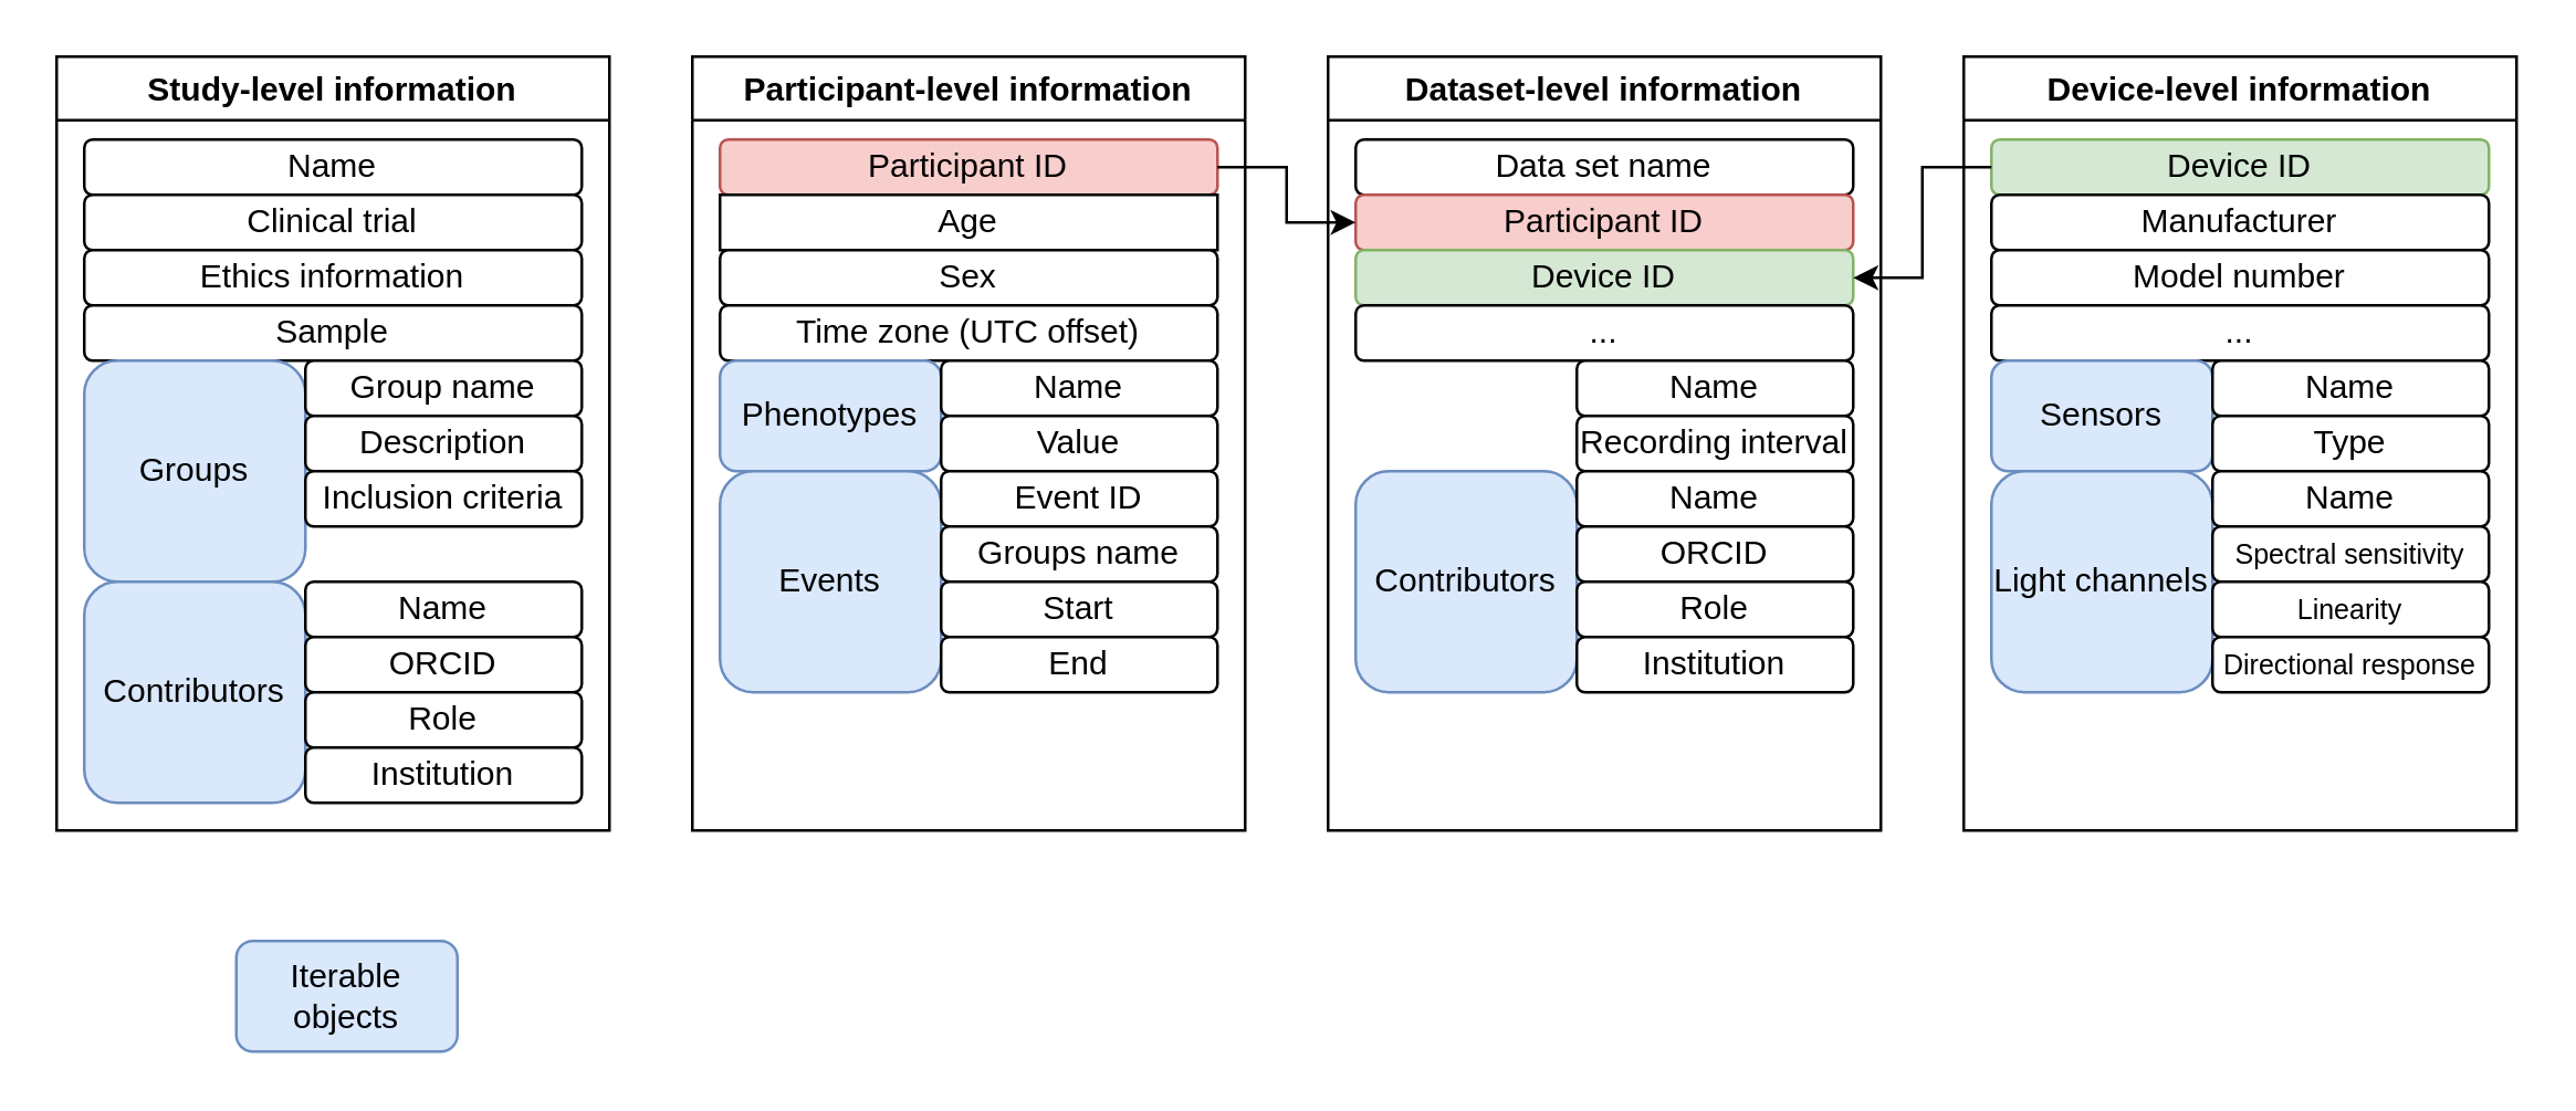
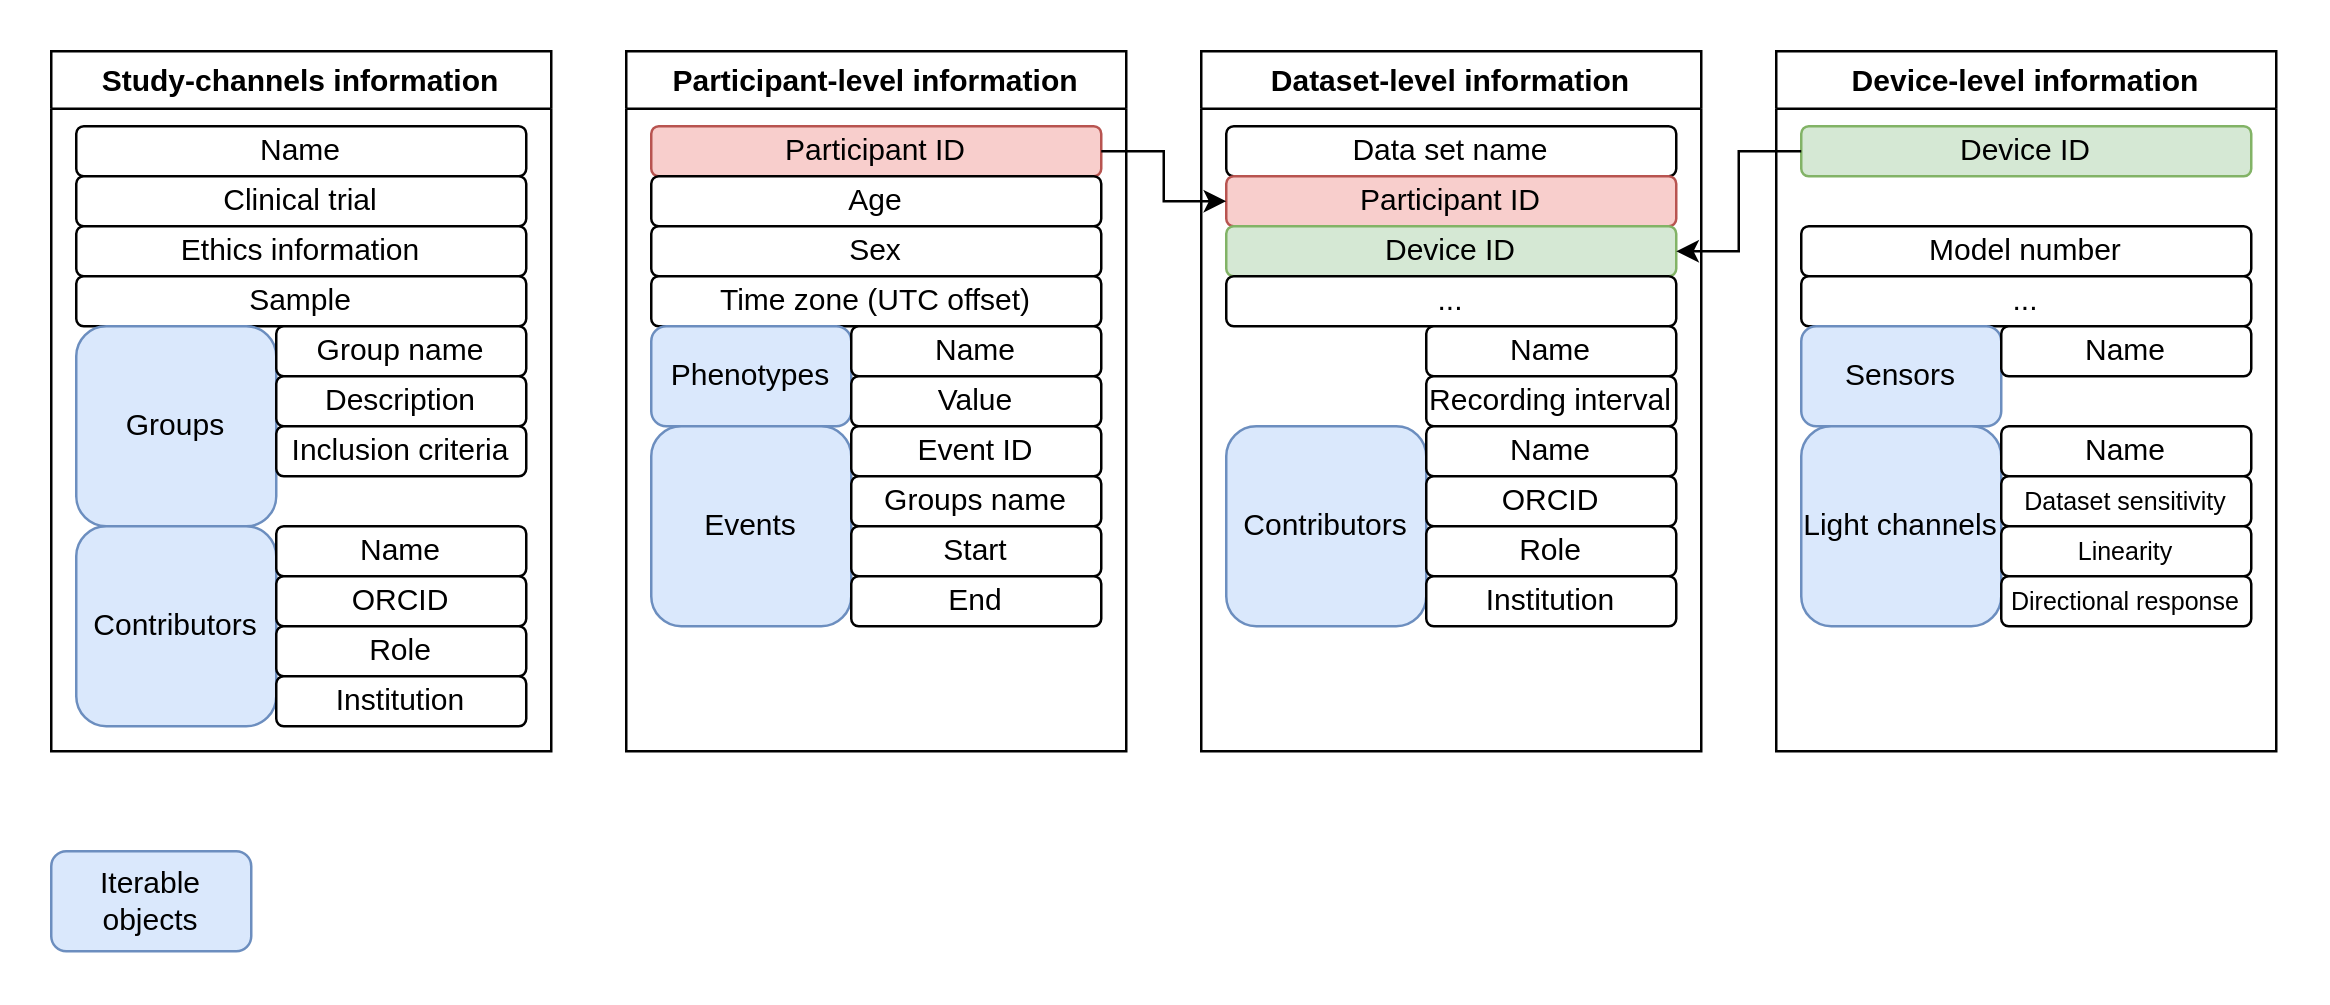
  <mxCell id="0" />
  <mxCell id="1" parent="0" />
- <mxCell id="2" value="Study-level information" style="swimlane;" vertex="1" parent="1"><mxGeometry x="20" y="20" width="200" height="280" as="geometry" /></mxCell>
+ <mxCell id="2" value="Study-channels information" style="swimlane;" vertex="1" parent="1"><mxGeometry x="20" y="20" width="200" height="280" as="geometry" /></mxCell>
  <mxCell id="3" value="Name" style="rounded=1;whiteSpace=wrap;html=1;" vertex="1" parent="2"><mxGeometry x="10" y="30" width="180" height="20" as="geometry" /></mxCell>
  <mxCell id="4" value="Clinical trial" style="rounded=1;whiteSpace=wrap;html=1;" vertex="1" parent="2"><mxGeometry x="10" y="50" width="180" height="20" as="geometry" /></mxCell>
  <mxCell id="5" value="Ethics information" style="rounded=1;whiteSpace=wrap;html=1;" vertex="1" parent="2"><mxGeometry x="10" y="70" width="180" height="20" as="geometry" /></mxCell>
  <mxCell id="6" value="Sample" style="rounded=1;whiteSpace=wrap;html=1;" vertex="1" parent="2"><mxGeometry x="10" y="90" width="180" height="20" as="geometry" /></mxCell>
  <mxCell id="7" value="Groups" style="rounded=1;whiteSpace=wrap;html=1;fillColor=#dae8fc;strokeColor=#6c8ebf;" vertex="1" parent="2"><mxGeometry x="10" y="110" width="80" height="80" as="geometry" /></mxCell>
  <mxCell id="8" value="Group name" style="rounded=1;whiteSpace=wrap;html=1;" vertex="1" parent="2"><mxGeometry x="90" y="110" width="100" height="20" as="geometry" /></mxCell>
  <mxCell id="9" value="Description" style="rounded=1;whiteSpace=wrap;html=1;" vertex="1" parent="2"><mxGeometry x="90" y="130" width="100" height="20" as="geometry" /></mxCell>
  <mxCell id="10" value="Inclusion criteria" style="rounded=1;whiteSpace=wrap;html=1;" vertex="1" parent="2"><mxGeometry x="90" y="150" width="100" height="20" as="geometry" /></mxCell>
  <mxCell id="11" value="Contributors" style="rounded=1;whiteSpace=wrap;html=1;fillColor=#dae8fc;strokeColor=#6c8ebf;" vertex="1" parent="2"><mxGeometry x="10" y="190" width="80" height="80" as="geometry" /></mxCell>
  <mxCell id="12" value="Name" style="rounded=1;whiteSpace=wrap;html=1;" vertex="1" parent="2"><mxGeometry x="90" y="190" width="100" height="20" as="geometry" /></mxCell>
  <mxCell id="13" value="ORCID" style="rounded=1;whiteSpace=wrap;html=1;" vertex="1" parent="2"><mxGeometry x="90" y="210" width="100" height="20" as="geometry" /></mxCell>
  <mxCell id="14" value="Role" style="rounded=1;whiteSpace=wrap;html=1;" vertex="1" parent="2"><mxGeometry x="90" y="230" width="100" height="20" as="geometry" /></mxCell>
  <mxCell id="15" value="Institution" style="rounded=1;whiteSpace=wrap;html=1;" vertex="1" parent="2"><mxGeometry x="90" y="250" width="100" height="20" as="geometry" /></mxCell>
- <mxCell id="16" value="Iterable objects" style="rounded=1;whiteSpace=wrap;html=1;fillColor=#dae8fc;strokeColor=#6c8ebf;" vertex="1" parent="1"><mxGeometry x="85" y="340" width="80" height="40" as="geometry" /></mxCell>
+ <mxCell id="16" value="Iterable objects" style="rounded=1;whiteSpace=wrap;html=1;fillColor=#dae8fc;strokeColor=#6c8ebf;" vertex="1" parent="1"><mxGeometry x="20" y="340" width="80" height="40" as="geometry" /></mxCell>
  <mxCell id="17" value="Participant-level information" style="swimlane;" vertex="1" parent="1"><mxGeometry x="250" y="20" width="200" height="280" as="geometry" /></mxCell>
  <mxCell id="18" value="Participant ID" style="rounded=1;whiteSpace=wrap;html=1;fillColor=#f8cecc;strokeColor=#b85450;" vertex="1" parent="17"><mxGeometry x="10" y="30" width="180" height="20" as="geometry" /></mxCell>
- <mxCell id="19" value="Age" style="whiteSpace=wrap;html=1;rounded=0;" vertex="1" parent="17"><mxGeometry x="10" y="50" width="180" height="20" as="geometry" /></mxCell>
+ <mxCell id="19" value="Age" style="rounded=1;whiteSpace=wrap;html=1;" vertex="1" parent="17"><mxGeometry x="10" y="50" width="180" height="20" as="geometry" /></mxCell>
  <mxCell id="20" value="Sex" style="rounded=1;whiteSpace=wrap;html=1;" vertex="1" parent="17"><mxGeometry x="10" y="70" width="180" height="20" as="geometry" /></mxCell>
  <mxCell id="21" value="Time zone (UTC offset)" style="rounded=1;whiteSpace=wrap;html=1;" vertex="1" parent="17"><mxGeometry x="10" y="90" width="180" height="20" as="geometry" /></mxCell>
  <mxCell id="22" value="Phenotypes" style="rounded=1;whiteSpace=wrap;html=1;fillColor=#dae8fc;strokeColor=#6c8ebf;" vertex="1" parent="17"><mxGeometry x="10" y="110" width="80" height="40" as="geometry" /></mxCell>
  <mxCell id="23" value="Name" style="rounded=1;whiteSpace=wrap;html=1;" vertex="1" parent="17"><mxGeometry x="90" y="110" width="100" height="20" as="geometry" /></mxCell>
  <mxCell id="24" value="Value" style="rounded=1;whiteSpace=wrap;html=1;" vertex="1" parent="17"><mxGeometry x="90" y="130" width="100" height="20" as="geometry" /></mxCell>
  <mxCell id="25" value="Events" style="rounded=1;whiteSpace=wrap;html=1;fillColor=#dae8fc;strokeColor=#6c8ebf;" vertex="1" parent="17"><mxGeometry x="10" y="150" width="80" height="80" as="geometry" /></mxCell>
  <mxCell id="26" value="Event ID" style="rounded=1;whiteSpace=wrap;html=1;" vertex="1" parent="17"><mxGeometry x="90" y="150" width="100" height="20" as="geometry" /></mxCell>
  <mxCell id="27" value="Groups name" style="rounded=1;whiteSpace=wrap;html=1;" vertex="1" parent="17"><mxGeometry x="90" y="170" width="100" height="20" as="geometry" /></mxCell>
  <mxCell id="28" value="Start" style="rounded=1;whiteSpace=wrap;html=1;" vertex="1" parent="17"><mxGeometry x="90" y="190" width="100" height="20" as="geometry" /></mxCell>
  <mxCell id="29" value="End" style="rounded=1;whiteSpace=wrap;html=1;" vertex="1" parent="17"><mxGeometry x="90" y="210" width="100" height="20" as="geometry" /></mxCell>
  <mxCell id="30" value="Dataset-level information" style="swimlane;" vertex="1" parent="1"><mxGeometry x="480" y="20" width="200" height="280" as="geometry" /></mxCell>
  <mxCell id="31" value="Data set name" style="rounded=1;whiteSpace=wrap;html=1;" vertex="1" parent="30"><mxGeometry x="10" y="30" width="180" height="20" as="geometry" /></mxCell>
  <mxCell id="32" value="Participant ID" style="rounded=1;whiteSpace=wrap;html=1;fillColor=#f8cecc;strokeColor=#b85450;" vertex="1" parent="30"><mxGeometry x="10" y="50" width="180" height="20" as="geometry" /></mxCell>
  <mxCell id="33" value="Device ID" style="rounded=1;whiteSpace=wrap;html=1;fillColor=#d5e8d4;strokeColor=#82b366;" vertex="1" parent="30"><mxGeometry x="10" y="70" width="180" height="20" as="geometry" /></mxCell>
  <mxCell id="34" value="..." style="rounded=1;whiteSpace=wrap;html=1;" vertex="1" parent="30"><mxGeometry x="10" y="90" width="180" height="20" as="geometry" /></mxCell>
  <mxCell id="35" value="Name" style="rounded=1;whiteSpace=wrap;html=1;" vertex="1" parent="30"><mxGeometry x="90" y="110" width="100" height="20" as="geometry" /></mxCell>
  <mxCell id="36" value="Recording interval" style="rounded=1;whiteSpace=wrap;html=1;" vertex="1" parent="30"><mxGeometry x="90" y="130" width="100" height="20" as="geometry" /></mxCell>
  <mxCell id="37" value="Contributors" style="rounded=1;whiteSpace=wrap;html=1;fillColor=#dae8fc;strokeColor=#6c8ebf;" vertex="1" parent="30"><mxGeometry x="10" y="150" width="80" height="80" as="geometry" /></mxCell>
  <mxCell id="38" value="Name" style="rounded=1;whiteSpace=wrap;html=1;" vertex="1" parent="30"><mxGeometry x="90" y="150" width="100" height="20" as="geometry" /></mxCell>
  <mxCell id="39" value="ORCID" style="rounded=1;whiteSpace=wrap;html=1;" vertex="1" parent="30"><mxGeometry x="90" y="170" width="100" height="20" as="geometry" /></mxCell>
  <mxCell id="40" value="Role" style="rounded=1;whiteSpace=wrap;html=1;" vertex="1" parent="30"><mxGeometry x="90" y="190" width="100" height="20" as="geometry" /></mxCell>
  <mxCell id="41" value="Institution" style="rounded=1;whiteSpace=wrap;html=1;" vertex="1" parent="30"><mxGeometry x="90" y="210" width="100" height="20" as="geometry" /></mxCell>
  <mxCell id="42" value="Device-level information" style="swimlane;" vertex="1" parent="1"><mxGeometry x="710" y="20" width="200" height="280" as="geometry" /></mxCell>
  <mxCell id="43" value="Device ID" style="rounded=1;whiteSpace=wrap;html=1;fillColor=#d5e8d4;strokeColor=#82b366;" vertex="1" parent="42"><mxGeometry x="10" y="30" width="180" height="20" as="geometry" /></mxCell>
- <mxCell id="44" value="Manufacturer" style="rounded=1;whiteSpace=wrap;html=1;" vertex="1" parent="42"><mxGeometry x="10" y="50" width="180" height="20" as="geometry" /></mxCell>
  <mxCell id="45" value="Model number" style="rounded=1;whiteSpace=wrap;html=1;" vertex="1" parent="42"><mxGeometry x="10" y="70" width="180" height="20" as="geometry" /></mxCell>
  <mxCell id="46" value="..." style="rounded=1;whiteSpace=wrap;html=1;" vertex="1" parent="42"><mxGeometry x="10" y="90" width="180" height="20" as="geometry" /></mxCell>
  <mxCell id="47" value="Sensors" style="rounded=1;whiteSpace=wrap;html=1;fillColor=#dae8fc;strokeColor=#6c8ebf;" vertex="1" parent="42"><mxGeometry x="10" y="110" width="80" height="40" as="geometry" /></mxCell>
  <mxCell id="48" value="Name" style="rounded=1;whiteSpace=wrap;html=1;" vertex="1" parent="42"><mxGeometry x="90" y="110" width="100" height="20" as="geometry" /></mxCell>
- <mxCell id="49" value="Type" style="rounded=1;whiteSpace=wrap;html=1;" vertex="1" parent="42"><mxGeometry x="90" y="130" width="100" height="20" as="geometry" /></mxCell>
  <mxCell id="50" value="Light channels" style="rounded=1;whiteSpace=wrap;html=1;fillColor=#dae8fc;strokeColor=#6c8ebf;" vertex="1" parent="42"><mxGeometry x="10" y="150" width="80" height="80" as="geometry" /></mxCell>
  <mxCell id="51" value="Name" style="rounded=1;whiteSpace=wrap;html=1;" vertex="1" parent="42"><mxGeometry x="90" y="150" width="100" height="20" as="geometry" /></mxCell>
- <mxCell id="52" value="&lt;font style=&quot;font-size: 10px;&quot;&gt;Spectral sensitivity&lt;br&gt;&lt;/font&gt;" style="rounded=1;whiteSpace=wrap;html=1;" vertex="1" parent="42"><mxGeometry x="90" y="170" width="100" height="20" as="geometry" /></mxCell>
+ <mxCell id="52" value="&lt;font style=&quot;font-size: 10px;&quot;&gt;Dataset sensitivity&lt;br&gt;&lt;/font&gt;" style="rounded=1;whiteSpace=wrap;html=1;" vertex="1" parent="42"><mxGeometry x="90" y="170" width="100" height="20" as="geometry" /></mxCell>
  <mxCell id="53" value="&lt;font style=&quot;font-size: 10px;&quot;&gt;Linearity&lt;/font&gt;" style="rounded=1;whiteSpace=wrap;html=1;" vertex="1" parent="42"><mxGeometry x="90" y="190" width="100" height="20" as="geometry" /></mxCell>
  <mxCell id="54" value="&lt;font style=&quot;font-size: 10px;&quot;&gt;Directional response&lt;br&gt;&lt;/font&gt;" style="rounded=1;whiteSpace=wrap;html=1;" vertex="1" parent="42"><mxGeometry x="90" y="210" width="100" height="20" as="geometry" /></mxCell>
  <mxCell id="55" style="edgeStyle=orthogonalEdgeStyle;rounded=0;orthogonalLoop=1;jettySize=auto;html=1;entryX=0;entryY=0.5;entryDx=0;entryDy=0;fontSize=10;" edge="1" parent="1" source="18" target="32"><mxGeometry relative="1" as="geometry" /></mxCell>
  <mxCell id="56" style="edgeStyle=orthogonalEdgeStyle;rounded=0;orthogonalLoop=1;jettySize=auto;html=1;entryX=1;entryY=0.5;entryDx=0;entryDy=0;fontSize=10;" edge="1" parent="1" source="43" target="33"><mxGeometry relative="1" as="geometry" /></mxCell>
